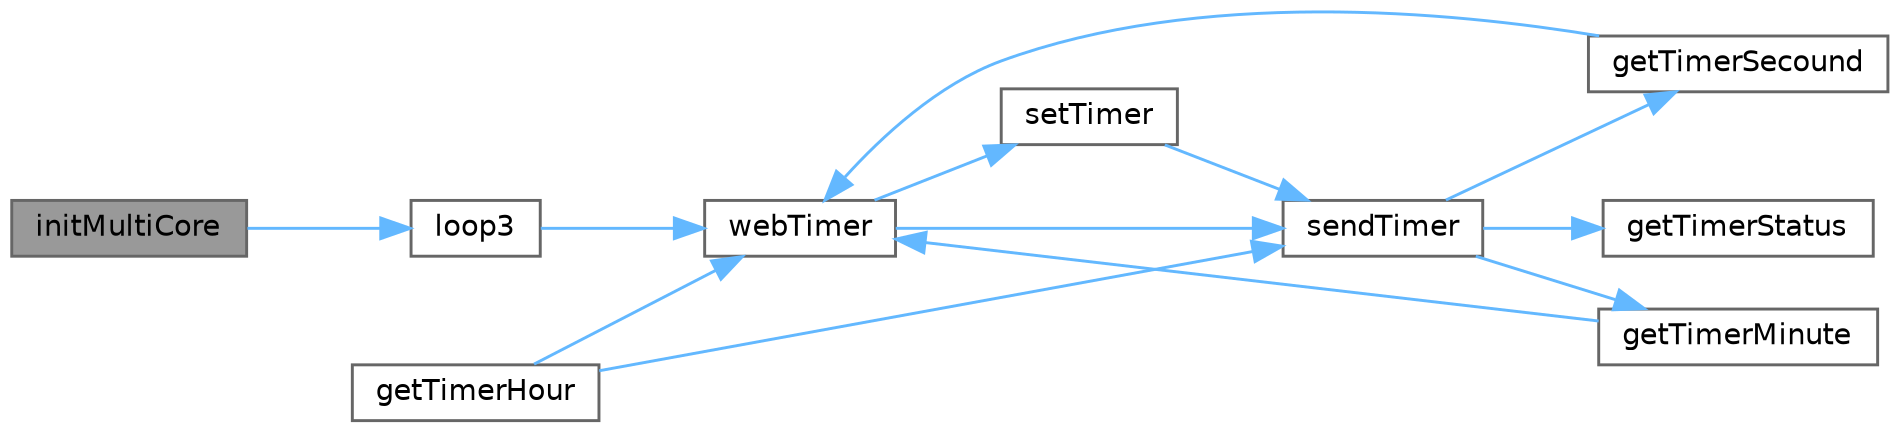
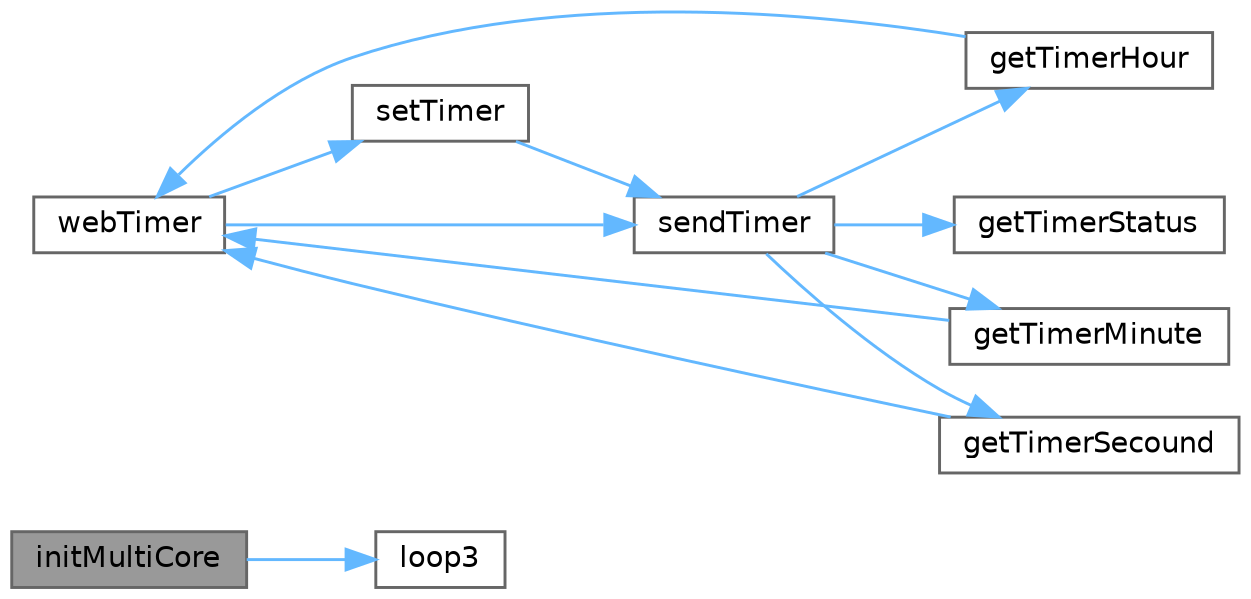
  digraph {
    rankdir=LR
    node [color=grey40 fillcolor=white fontname=Helvetica fontsize=10 shape=box style=filled]
    edge [color=steelblue1 fontname=Helvetica fontsize=10 labelfontname=Helvetica labelfontsize=10 style=solid]
    n1 [color=gray40 fillcolor=grey60 fontcolor=black height=0.2 label=initMultiCore width=0.4]
    n2 [height=0.2 label=loop3 width=0.4]
    n3 [height=0.2 label=webTimer width=0.4]
    n4 [height=0.2 label=sendTimer width=0.4]
    n5 [height=0.2 label=setTimer width=0.4]
    n6 [height=0.2 label=getTimerHour width=0.4]
    n7 [height=0.2 label=getTimerMinute width=0.4]
    n8 [height=0.2 label=getTimerSecound width=0.4]
    n9 [height=0.2 label=getTimerStatus width=0.4]
    n1 -> n2
-   n2 -> n3
    n3 -> n4
    n3 -> n5
-   n6 -> n4
+   n4 -> n6
    n4 -> n7
    n4 -> n8
    n4 -> n9
    n5 -> n4
    n6 -> n3
    n7 -> n3
    n8 -> n3
  }
